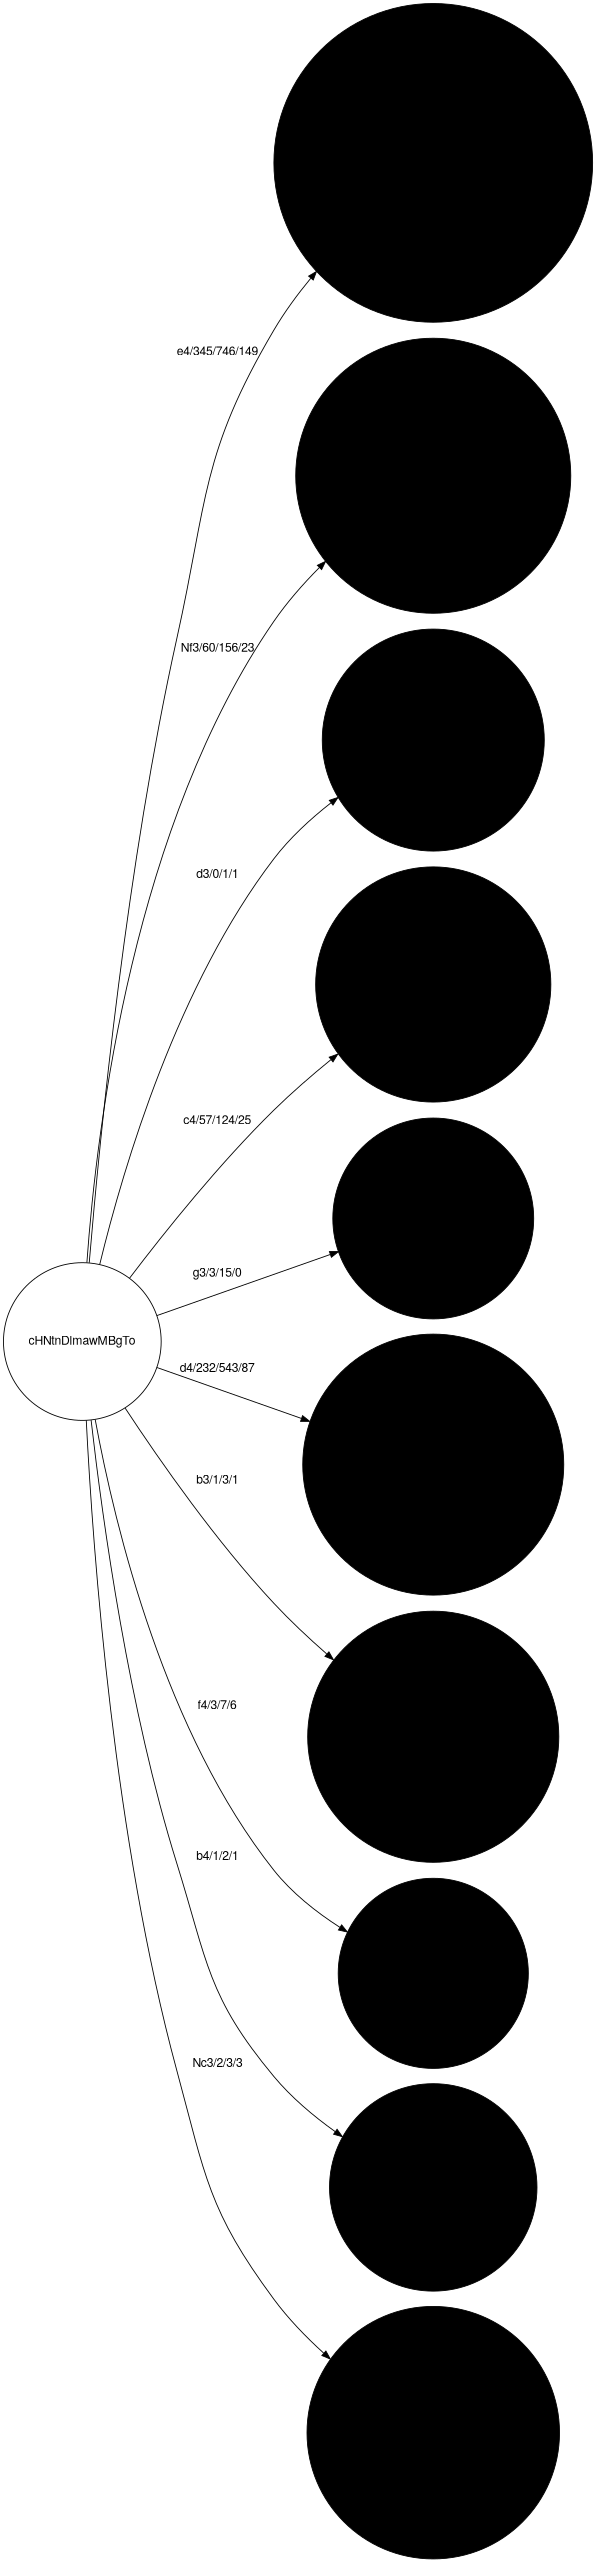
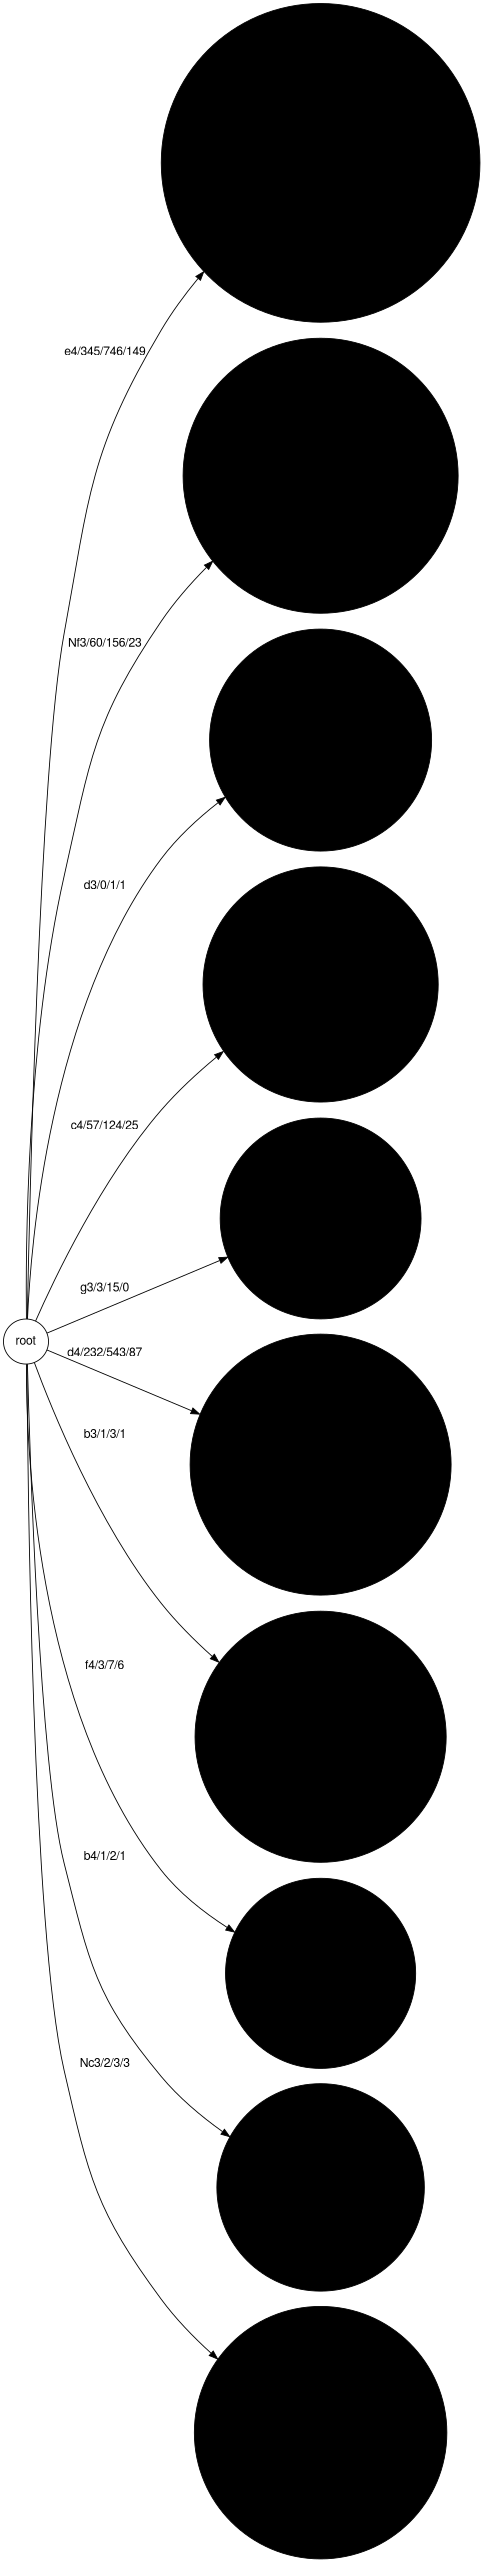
  digraph {
    fontname="Helvetica,Arial,sans-serif"
    fontsize=30
    labelloc=t
    rankdir=LR
    splines=true
    node [fillcolor=black filledcolor=white fontname="Helvetica,Arial,sans-serif" shape=circle style=filled]
    edge [fontname="Helvetica,Arial,sans-serif"]
-   n1 [fillcolor=white label=cHNtnDlmawMBgTo]
+   n1 [fillcolor=white label=root]
    e4W345D746L149_QdmtCxFeXmXzBYvhlk
    Nf3W60D156L23_HGWFgpajMyepipI
    d3W0D1L1_QVwLpjoZWsJzo
    c4W57D124L25_YwUJgdGpYS
    g3W3D15L0_IhnKDXtsyfhf
    d4W232D543L87_LiUQwCUBOGN
    b3W1D3L1_TxEKPfZgjfTueRebae
    f4W3D7L6_wioolNKYntct
    b4W1D2L1_xjfKNKRkBCpg
    Nc3W2D3L3_cHNtnDlmawMBgTo
    n1 -> e4W345D746L149_QdmtCxFeXmXzBYvhlk [label="e4/345/746/149"]
    n1 -> Nf3W60D156L23_HGWFgpajMyepipI [label="Nf3/60/156/23"]
    n1 -> d3W0D1L1_QVwLpjoZWsJzo [label="d3/0/1/1"]
    n1 -> c4W57D124L25_YwUJgdGpYS [label="c4/57/124/25"]
    n1 -> g3W3D15L0_IhnKDXtsyfhf [label="g3/3/15/0"]
    n1 -> d4W232D543L87_LiUQwCUBOGN [label="d4/232/543/87"]
    n1 -> b3W1D3L1_TxEKPfZgjfTueRebae [label="b3/1/3/1"]
    n1 -> f4W3D7L6_wioolNKYntct [label="f4/3/7/6"]
    n1 -> b4W1D2L1_xjfKNKRkBCpg [label="b4/1/2/1"]
    n1 -> Nc3W2D3L3_cHNtnDlmawMBgTo [label="Nc3/2/3/3"]
  }
